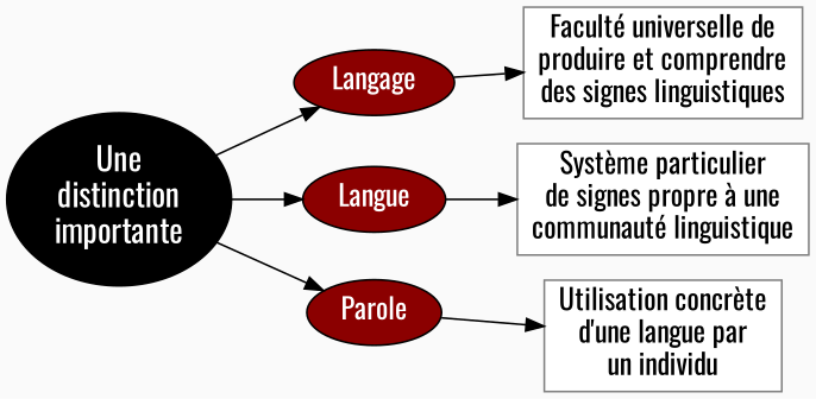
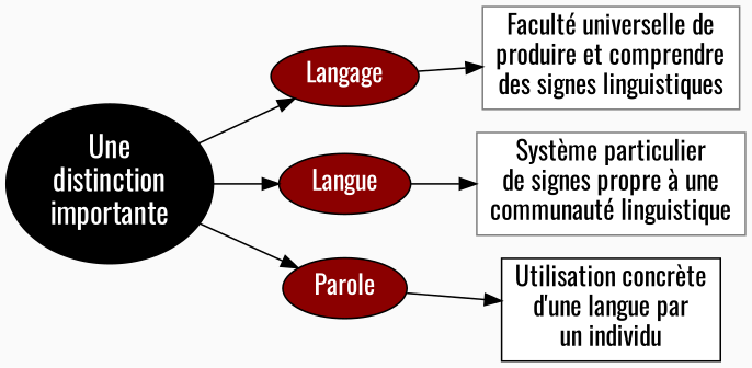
  digraph {
    bgcolor=grey98
    nodesep=0.2
    rankdir=LR
    ranksep=0.1
    splines=curves
    style=filled
    fontname=Oswald
    node [fillcolor=red4 fontcolor=white fontsize=16 style=filled fontname=Oswald]
    edge [minlen=4 fontname=Oswald]
    n1 [fillcolor=12 fontsize=18 label="Une\ndistinction\nimportante"]
    n2 [label=Langage]
    n3 [label=Langue]
    n4 [label=Parole]
    n5 [color=grey50 fillcolor=white fontcolor=black label="Faculté universelle de\nproduire et comprendre\ndes signes linguistiques" shape=box]
    n6 [color=grey50 fillcolor=white fontcolor=black label="Système particulier\nde signes propre à une\ncommunauté linguistique" shape=box]
-   n7 [color=grey50 fillcolor=white fontcolor=black label="Utilisation concrète\nd'une langue par\nun individu" shape=box]
+   n7 [color=black fillcolor=white fontcolor=black label="Utilisation concrète\nd'une langue par\nun individu" shape=box]
    n1 -> n2
    n1 -> n3
    n1 -> n4
    n2 -> n5
    n3 -> n6
    n4 -> n7
  }
